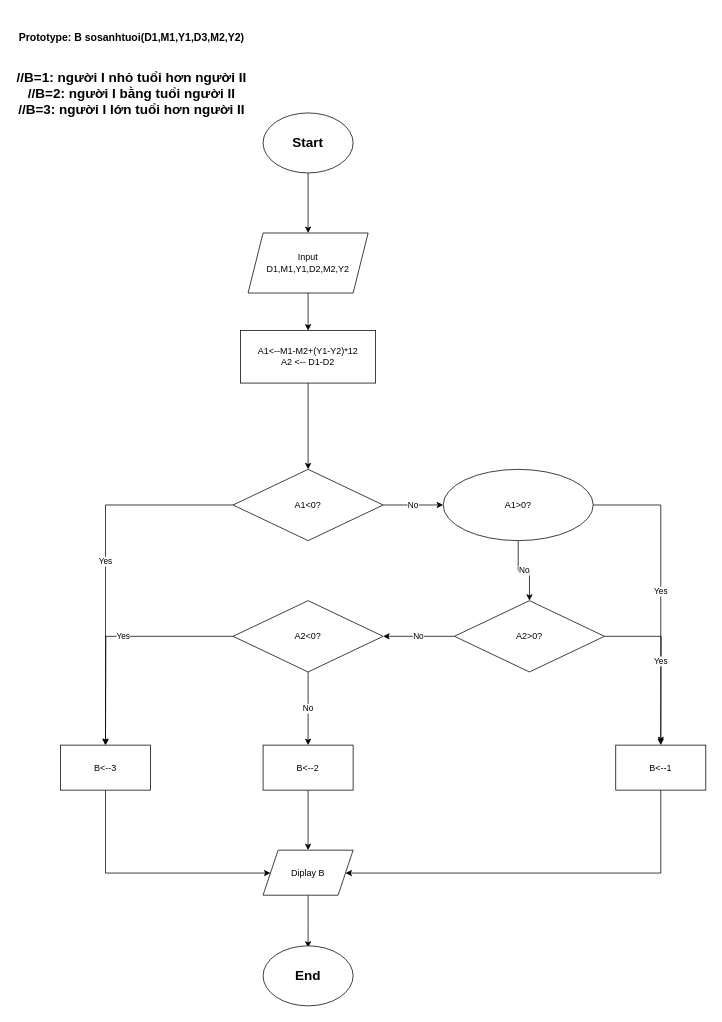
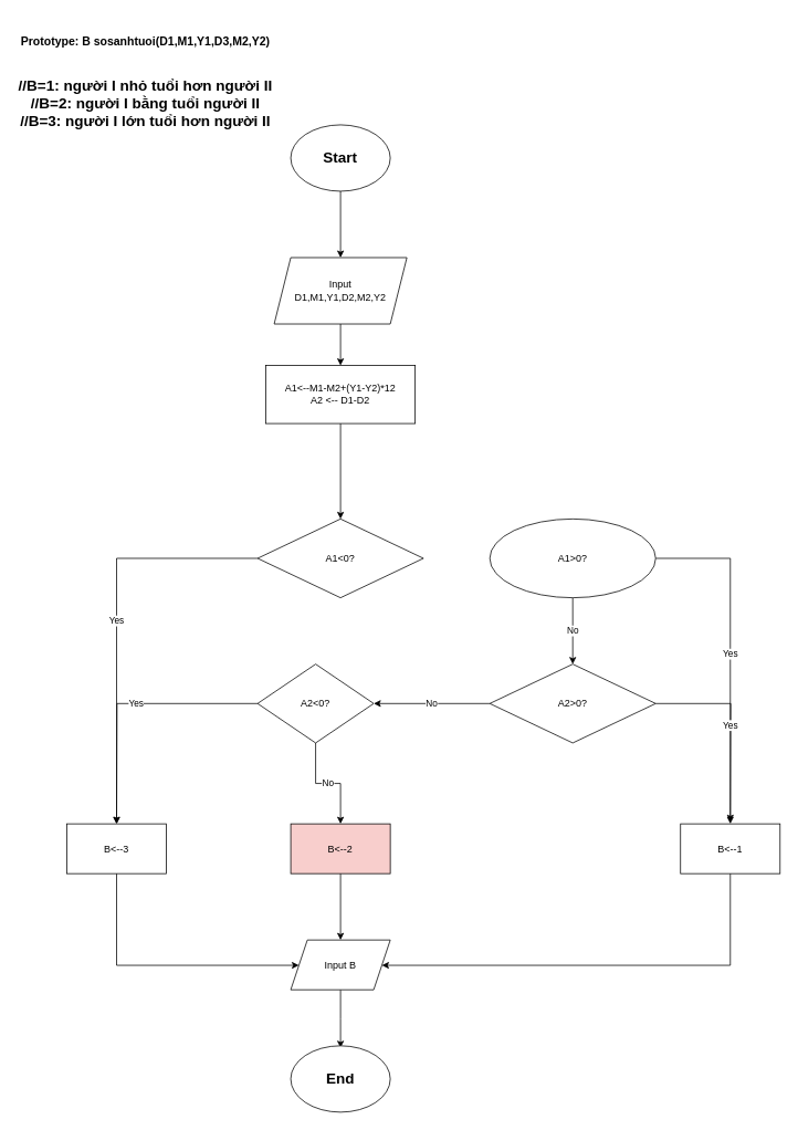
  <mxCell id="0" />
  <mxCell id="1" parent="0" />
  <mxCell id="2" value="&lt;b&gt;&lt;font style=&quot;font-size: 14px;&quot;&gt;&lt;br&gt;Prototype: B sosanhtuoi(D1,M1,Y1,D3,M2,Y2)&lt;br&gt;&lt;/font&gt;&lt;/b&gt;" style="text;html=1;align=center;verticalAlign=middle;whiteSpace=wrap;rounded=0;" vertex="1" parent="1"><mxGeometry width="310" height="40" as="geometry" x="20" y="20" /></mxCell>
  <mxCell id="3" value="&lt;b&gt;&lt;font style=&quot;font-size: 18px;&quot;&gt;&lt;br&gt;//B=1: người I nhỏ tuổi hơn người II&lt;br&gt;//B=2: người I bằng tuổi người II&lt;br&gt;//B=3: người I lớn tuổi hơn người II&lt;br&gt;&lt;br&gt;&lt;/font&gt;&lt;/b&gt;" style="text;html=1;align=center;verticalAlign=middle;whiteSpace=wrap;rounded=0;" vertex="1" parent="1"><mxGeometry y="60" width="310" height="130" as="geometry" x="20" /></mxCell>
  <mxCell id="4" value="" style="edgeStyle=orthogonalEdgeStyle;rounded=0;orthogonalLoop=1;jettySize=auto;html=1;" edge="1" parent="1" source="5" target="7"><mxGeometry relative="1" as="geometry" /></mxCell>
  <mxCell id="5" value="&lt;b&gt;&lt;font style=&quot;font-size: 18px;&quot;&gt;Start&lt;/font&gt;&lt;/b&gt;" style="ellipse;whiteSpace=wrap;html=1;" vertex="1" parent="1"><mxGeometry x="350" y="150" width="120" height="80" as="geometry" /></mxCell>
  <mxCell id="6" value="" style="edgeStyle=orthogonalEdgeStyle;rounded=0;orthogonalLoop=1;jettySize=auto;html=1;" edge="1" parent="1" source="7" target="9"><mxGeometry relative="1" as="geometry" /></mxCell>
  <mxCell id="7" value="Input &lt;br/&gt;D1,M1,Y1,D2,M2,Y2" style="shape=parallelogram;perimeter=parallelogramPerimeter;whiteSpace=wrap;html=1;fixedSize=1;" vertex="1" parent="1"><mxGeometry x="330" y="310" width="160" height="80" as="geometry" /></mxCell>
  <mxCell id="8" value="" style="edgeStyle=orthogonalEdgeStyle;rounded=0;orthogonalLoop=1;jettySize=auto;html=1;" edge="1" parent="1" source="9" target="12"><mxGeometry relative="1" as="geometry" /></mxCell>
  <mxCell id="9" value="&lt;br&gt;A1&amp;lt;--M1-M2+(Y1-Y2)*12&lt;br&gt;A2 &amp;lt;-- D1-D2&lt;br&gt;&lt;div&gt;&lt;br&gt;&lt;/div&gt;" style="whiteSpace=wrap;html=1;" vertex="1" parent="1"><mxGeometry x="320" y="440" width="180" height="70" as="geometry" /></mxCell>
- <mxCell id="10" value="No" style="edgeStyle=orthogonalEdgeStyle;rounded=0;orthogonalLoop=1;jettySize=auto;html=1;" edge="1" parent="1" source="12" target="15"><mxGeometry relative="1" as="geometry" /></mxCell>
  <mxCell id="11" value="Yes" style="edgeStyle=orthogonalEdgeStyle;rounded=0;orthogonalLoop=1;jettySize=auto;html=1;" edge="1" parent="1" source="12" target="28"><mxGeometry relative="1" as="geometry" /></mxCell>
  <mxCell id="12" value="A1&amp;lt;0?" style="rhombus;whiteSpace=wrap;html=1;" vertex="1" parent="1"><mxGeometry x="310" y="625" width="200" height="95" as="geometry" /></mxCell>
  <mxCell id="13" value="No" style="edgeStyle=orthogonalEdgeStyle;rounded=0;orthogonalLoop=1;jettySize=auto;html=1;" edge="1" parent="1" source="15" target="18"><mxGeometry relative="1" as="geometry" /></mxCell>
  <mxCell id="14" value="Yes" style="edgeStyle=orthogonalEdgeStyle;rounded=0;orthogonalLoop=1;jettySize=auto;html=1;" edge="1" parent="1" source="15" target="30"><mxGeometry relative="1" as="geometry" /></mxCell>
  <mxCell id="15" value="A1&amp;gt;0?" style="ellipse;whiteSpace=wrap;html=1;" vertex="1" parent="1"><mxGeometry x="590" y="625" width="200" height="95" as="geometry" /></mxCell>
  <mxCell id="16" value="No" style="edgeStyle=orthogonalEdgeStyle;rounded=0;orthogonalLoop=1;jettySize=auto;html=1;" edge="1" parent="1" source="18" target="21"><mxGeometry relative="1" as="geometry" /></mxCell>
  <mxCell id="17" value="Yes" style="edgeStyle=orthogonalEdgeStyle;rounded=0;orthogonalLoop=1;jettySize=auto;html=1;" edge="1" parent="1" source="18"><mxGeometry relative="1" as="geometry"><mxPoint x="880" y="990" as="targetPoint" /></mxGeometry></mxCell>
- <mxCell id="18" value="A2&amp;gt;0?" style="rhombus;whiteSpace=wrap;html=1;" vertex="1" parent="1"><mxGeometry x="605" y="800" width="200" height="95" as="geometry" /></mxCell>
+ <mxCell id="18" value="A2&amp;gt;0?" style="rhombus;whiteSpace=wrap;html=1;" vertex="1" parent="1"><mxGeometry x="590" y="800" width="200" height="95" as="geometry" /></mxCell>
  <mxCell id="19" value="No" style="edgeStyle=orthogonalEdgeStyle;rounded=0;orthogonalLoop=1;jettySize=auto;html=1;" edge="1" parent="1" source="21" target="23"><mxGeometry relative="1" as="geometry" /></mxCell>
  <mxCell id="20" value="Yes" style="edgeStyle=orthogonalEdgeStyle;rounded=0;orthogonalLoop=1;jettySize=auto;html=1;align=left;" edge="1" parent="1" source="21"><mxGeometry relative="1" as="geometry"><mxPoint x="140" y="992.5" as="targetPoint" /></mxGeometry></mxCell>
- <mxCell id="21" value="A2&lt;span style=&quot;background-color: initial;&quot;&gt;&amp;lt;0?&lt;/span&gt;" style="rhombus;whiteSpace=wrap;html=1;" vertex="1" parent="1"><mxGeometry x="310" y="800" width="200" height="95" as="geometry" /></mxCell>
+ <mxCell id="21" value="A2&lt;span style=&quot;background-color: initial;&quot;&gt;&amp;lt;0?&lt;/span&gt;" style="rhombus;whiteSpace=wrap;html=1;" vertex="1" parent="1"><mxGeometry x="310" y="800" width="140" height="95" as="geometry" /></mxCell>
  <mxCell id="22" value="" style="edgeStyle=orthogonalEdgeStyle;rounded=0;orthogonalLoop=1;jettySize=auto;html=1;" edge="1" parent="1" source="23" target="25"><mxGeometry relative="1" as="geometry" /></mxCell>
- <mxCell id="23" value="B&amp;lt;--2" style="whiteSpace=wrap;html=1;" vertex="1" parent="1"><mxGeometry x="350" y="992.5" width="120" height="60" as="geometry" /></mxCell>
+ <mxCell id="23" value="B&amp;lt;--2" style="whiteSpace=wrap;html=1;fillColor=#f8cecc;" vertex="1" parent="1"><mxGeometry x="350" y="992.5" width="120" height="60" as="geometry" /></mxCell>
  <mxCell id="24" value="" style="edgeStyle=orthogonalEdgeStyle;rounded=0;orthogonalLoop=1;jettySize=auto;html=1;" edge="1" parent="1" source="25"><mxGeometry relative="1" as="geometry"><mxPoint x="410" y="1262.5" as="targetPoint" /></mxGeometry></mxCell>
- <mxCell id="25" value="Diplay B" style="shape=parallelogram;perimeter=parallelogramPerimeter;whiteSpace=wrap;html=1;fixedSize=1;" vertex="1" parent="1"><mxGeometry x="350" y="1132.5" width="120" height="60" as="geometry" /></mxCell>
+ <mxCell id="25" value="Input B" style="shape=parallelogram;perimeter=parallelogramPerimeter;whiteSpace=wrap;html=1;fixedSize=1;" vertex="1" parent="1"><mxGeometry x="350" y="1132.5" width="120" height="60" as="geometry" /></mxCell>
  <mxCell id="26" value="&lt;b&gt;&lt;font style=&quot;font-size: 18px;&quot;&gt;End&lt;/font&gt;&lt;/b&gt;" style="ellipse;whiteSpace=wrap;html=1;" vertex="1" parent="1"><mxGeometry x="350" y="1260" width="120" height="80" as="geometry" /></mxCell>
  <mxCell id="27" value="" style="edgeStyle=orthogonalEdgeStyle;rounded=0;orthogonalLoop=1;jettySize=auto;html=1;" edge="1" parent="1" source="28"><mxGeometry relative="1" as="geometry"><mxPoint x="359.833" y="1163" as="targetPoint" /><Array as="points"><mxPoint x="140" y="1163" /></Array></mxGeometry></mxCell>
  <mxCell id="28" value="B&amp;lt;--3" style="whiteSpace=wrap;html=1;" vertex="1" parent="1"><mxGeometry x="80" y="992.5" width="120" height="60" as="geometry" /></mxCell>
  <mxCell id="29" value="" style="edgeStyle=orthogonalEdgeStyle;rounded=0;orthogonalLoop=1;jettySize=auto;html=1;" edge="1" parent="1" source="30"><mxGeometry relative="1" as="geometry"><mxPoint x="459.833" y="1163" as="targetPoint" /><Array as="points"><mxPoint x="880" y="1163" /></Array></mxGeometry></mxCell>
  <mxCell id="30" value="B&amp;lt;--1" style="whiteSpace=wrap;html=1;" vertex="1" parent="1"><mxGeometry x="820" y="992.5" width="120" height="60" as="geometry" /></mxCell>
